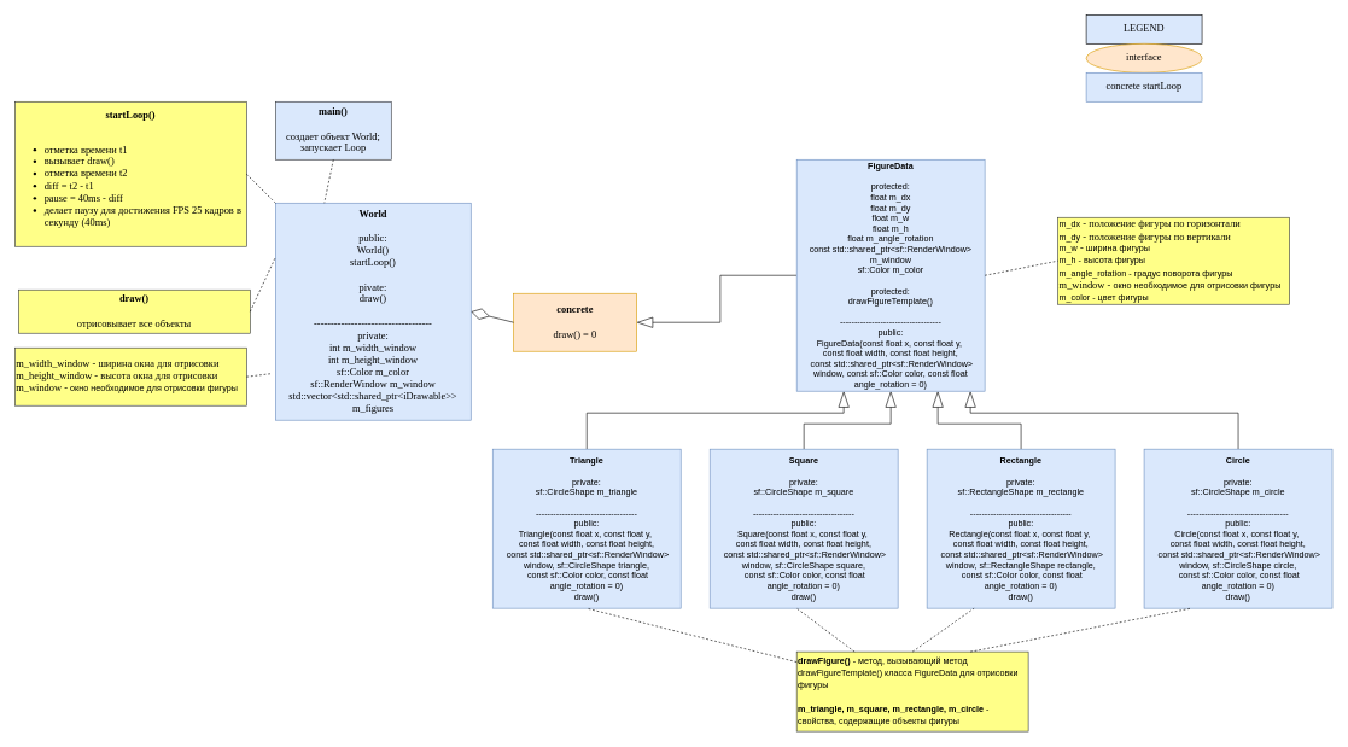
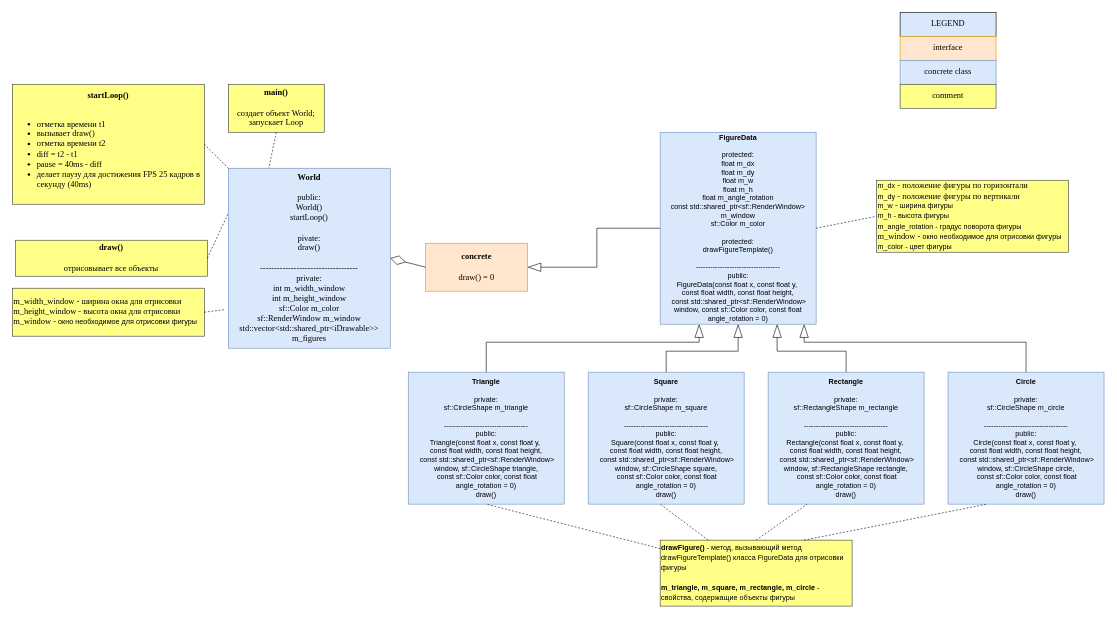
  <mxCell id="0" />
  <mxCell id="1" parent="0" />
  <mxCell id="2" value="&lt;font face=&quot;Times New Roman&quot; style=&quot;font-size: 14px;&quot;&gt;&lt;b&gt;concrete&lt;/b&gt;&lt;br&gt;&lt;br&gt;draw() = 0&lt;/font&gt;" style="rounded=0;whiteSpace=wrap;html=1;fillColor=#ffe6cc;strokeColor=#d79b00;" parent="1" vertex="1"><mxGeometry x="709" y="405" width="170" height="80" as="geometry" /></mxCell>
  <mxCell id="3" value="&lt;b&gt;World&lt;/b&gt;&lt;br&gt;&lt;br&gt;public:&lt;br&gt;World()&lt;br&gt;startLoop()&lt;br&gt;&lt;br&gt;pivate:&lt;br&gt;draw()&lt;br&gt;&lt;br&gt;-----------------------------------&lt;br&gt;private:&lt;br&gt;int m_width_window&lt;br&gt;int m_height_window&lt;br&gt;&lt;span style=&quot;font-size: 14px;&quot;&gt;sf::Color m_color&lt;/span&gt;&lt;br&gt;&lt;span style=&quot;font-size: 14px;&quot;&gt;sf::RenderWindow m_window&lt;/span&gt;&lt;br&gt;&lt;span style=&quot;font-size: 14px;&quot;&gt;std::vector&amp;lt;std::shared_ptr&amp;lt;iDrawable&amp;gt;&amp;gt; m_figures&lt;/span&gt;" style="rounded=0;whiteSpace=wrap;html=1;fontFamily=Times New Roman;fontSize=14;fillColor=#dae8fc;strokeColor=#6c8ebf;" parent="1" vertex="1"><mxGeometry y="280" width="270" height="300" as="geometry" x="380" /></mxCell>
  <mxCell id="4" value="" style="endArrow=diamondThin;endFill=0;endSize=24;html=1;rounded=0;fontFamily=Times New Roman;fontSize=14;exitX=0;exitY=0.5;exitDx=0;exitDy=0;entryX=1;entryY=0.5;entryDx=0;entryDy=0;" parent="1" source="2" edge="1" target="3"><mxGeometry width="160" relative="1" as="geometry"><mxPoint x="670" y="380" as="sourcePoint" /><mxPoint x="620" y="440" as="targetPoint" /></mxGeometry></mxCell>
  <mxCell id="5" value="&lt;b&gt;startLoop()&lt;/b&gt;&lt;br&gt;&lt;br&gt;&lt;ul&gt;&lt;li style=&quot;text-align: left;&quot;&gt;отметка времени t1&lt;/li&gt;&lt;li style=&quot;text-align: left;&quot;&gt;вызывает draw()&lt;/li&gt;&lt;li style=&quot;text-align: left;&quot;&gt;отметка времени t2&lt;/li&gt;&lt;li style=&quot;text-align: left;&quot;&gt;diff = t2 - t1&lt;/li&gt;&lt;li style=&quot;text-align: left;&quot;&gt;pause = 40ms - diff&lt;/li&gt;&lt;li style=&quot;text-align: left;&quot;&gt;делает паузу для достижения FPS 25 кадров в секунду (40ms)&lt;/li&gt;&lt;/ul&gt;" style="rounded=0;whiteSpace=wrap;html=1;fontFamily=Times New Roman;fontSize=14;fillColor=#ffff88;strokeColor=#36393d;" parent="1" vertex="1"><mxGeometry x="20" y="140" width="320" height="200" as="geometry" /></mxCell>
  <mxCell id="6" value="" style="endArrow=none;dashed=1;html=1;rounded=0;fontFamily=Times New Roman;fontSize=14;exitX=1;exitY=0.5;exitDx=0;exitDy=0;entryX=0;entryY=0;entryDx=0;entryDy=0;" parent="1" source="5" target="3" edge="1"><mxGeometry width="50" height="50" relative="1" as="geometry"><mxPoint x="670" y="490" as="sourcePoint" /><mxPoint x="720" y="440" as="targetPoint" /></mxGeometry></mxCell>
  <mxCell id="7" value="&lt;b&gt;draw()&lt;/b&gt;&lt;br&gt;&lt;br&gt;отрисовывает все объекты" style="rounded=0;whiteSpace=wrap;html=1;fontFamily=Times New Roman;fontSize=14;fillColor=#ffff88;strokeColor=#36393d;" parent="1" vertex="1"><mxGeometry x="25" y="400" width="320" height="60" as="geometry" /></mxCell>
  <mxCell id="8" value="" style="endArrow=none;dashed=1;html=1;rounded=0;fontFamily=Times New Roman;fontSize=14;exitX=1;exitY=0.5;exitDx=0;exitDy=0;entryX=0;entryY=0.25;entryDx=0;entryDy=0;" parent="1" source="7" target="3" edge="1"><mxGeometry width="50" height="50" relative="1" as="geometry"><mxPoint x="670" y="370" as="sourcePoint" /><mxPoint x="720" y="320" as="targetPoint" /></mxGeometry></mxCell>
- <mxCell id="9" value="&lt;b&gt;main()&lt;/b&gt;&lt;br&gt;&lt;br&gt;создает объект World;&lt;br&gt;запускает Loop" style="rounded=0;whiteSpace=wrap;html=1;fontFamily=Times New Roman;fontSize=14;fillColor=#dae8fc;strokeColor=#36393d;" parent="1" vertex="1"><mxGeometry y="140" width="160" height="80" as="geometry" x="380" /></mxCell>
+ <mxCell id="9" value="&lt;b&gt;main()&lt;/b&gt;&lt;br&gt;&lt;br&gt;создает объект World;&lt;br&gt;запускает Loop" style="rounded=0;whiteSpace=wrap;html=1;fontFamily=Times New Roman;fontSize=14;fillColor=#ffff88;strokeColor=#36393d;" parent="1" vertex="1"><mxGeometry y="140" width="160" height="80" as="geometry" x="380" /></mxCell>
  <mxCell id="10" value="" style="endArrow=none;dashed=1;html=1;rounded=0;fontFamily=Times New Roman;fontSize=14;exitX=0.5;exitY=1;exitDx=0;exitDy=0;entryX=0.25;entryY=0;entryDx=0;entryDy=0;" parent="1" source="9" target="3" edge="1"><mxGeometry width="50" height="50" relative="1" as="geometry"><mxPoint x="670" y="340" as="sourcePoint" /><mxPoint x="720" y="290" as="targetPoint" /></mxGeometry></mxCell>
  <mxCell id="11" value="LEGEND" style="rounded=0;whiteSpace=wrap;html=1;fontFamily=Times New Roman;fontSize=14;fillColor=#dae8fc;" parent="1" vertex="1"><mxGeometry x="1500" y="20" width="160" height="40" as="geometry" /></mxCell>
- <mxCell id="12" value="interface" style="ellipse;whiteSpace=wrap;html=1;fontFamily=Times New Roman;fontSize=14;fillColor=#ffe6cc;strokeColor=#d79b00;" parent="1" vertex="1"><mxGeometry x="1500" y="60" width="160" height="40" as="geometry" /></mxCell>
- <mxCell id="13" value="concrete startLoop" style="rounded=0;whiteSpace=wrap;html=1;fontFamily=Times New Roman;fontSize=14;fillColor=#dae8fc;strokeColor=#6c8ebf;" parent="1" vertex="1"><mxGeometry x="1500" y="100" width="160" height="40" as="geometry" /></mxCell>
+ <mxCell id="12" value="interface" style="rounded=0;whiteSpace=wrap;html=1;fontFamily=Times New Roman;fontSize=14;fillColor=#ffe6cc;strokeColor=#d79b00;" parent="1" vertex="1"><mxGeometry x="1500" y="60" width="160" height="40" as="geometry" /></mxCell>
+ <mxCell id="13" value="concrete class" style="rounded=0;whiteSpace=wrap;html=1;fontFamily=Times New Roman;fontSize=14;fillColor=#dae8fc;strokeColor=#6c8ebf;" parent="1" vertex="1"><mxGeometry x="1500" y="100" width="160" height="40" as="geometry" /></mxCell>
+ <mxCell id="14" value="comment" style="rounded=0;whiteSpace=wrap;html=1;fontFamily=Times New Roman;fontSize=14;fillColor=#ffff88;strokeColor=#36393d;" parent="1" vertex="1"><mxGeometry x="1500" y="140" width="160" height="40" as="geometry" /></mxCell>
  <mxCell id="15" style="edgeStyle=orthogonalEdgeStyle;rounded=0;jumpStyle=none;jumpSize=6;orthogonalLoop=1;jettySize=auto;html=1;entryX=0.25;entryY=1;entryDx=0;entryDy=0;strokeWidth=1;endArrow=blockThin;endFill=0;endSize=20;" edge="1" parent="1" source="16" target="28"><mxGeometry relative="1" as="geometry"><Array as="points"><mxPoint x="810" y="570" /><mxPoint x="1165" y="570" /></Array></mxGeometry></mxCell>
  <mxCell id="16" value="&lt;b&gt;Triangle&lt;/b&gt;&lt;br&gt;&lt;br&gt;private:&lt;br&gt;sf::CircleShape m_triangle&lt;br&gt;&lt;br&gt;-----------------------------------&lt;br&gt;public:&lt;br&gt;Triangle(const float x, const float y,&amp;nbsp;&lt;br&gt;const float width, const float height,&lt;br&gt;&amp;nbsp;const std::shared_ptr&amp;lt;sf::RenderWindow&amp;gt; window, sf::CircleShape triangle,&lt;br&gt;&amp;nbsp;const sf::Color color, const float angle_rotation&amp;nbsp;= 0)&lt;br&gt;draw()" style="rounded=0;whiteSpace=wrap;html=1;fillColor=#dae8fc;strokeColor=#6c8ebf;" parent="1" vertex="1"><mxGeometry x="680" y="620" width="260" height="220" as="geometry" /></mxCell>
  <mxCell id="17" style="edgeStyle=orthogonalEdgeStyle;rounded=0;jumpStyle=none;jumpSize=6;orthogonalLoop=1;jettySize=auto;html=1;strokeWidth=1;endArrow=blockThin;endFill=0;endSize=20;" edge="1" parent="1" source="18" target="28"><mxGeometry relative="1" as="geometry" /></mxCell>
  <mxCell id="18" value="&lt;b&gt;Square&lt;/b&gt;&lt;br&gt;&lt;br&gt;private:&lt;br&gt;sf::CircleShape m_square&lt;br&gt;&lt;br&gt;-----------------------------------&lt;br&gt;public:&lt;br&gt;Square(const float x, const float y,&amp;nbsp;&lt;br&gt;const float width, const float height,&lt;br&gt;&amp;nbsp;const std::shared_ptr&amp;lt;sf::RenderWindow&amp;gt; window, sf::CircleShape square,&lt;br&gt;&amp;nbsp;const sf::Color color, const float angle_rotation&amp;nbsp;= 0)&lt;br&gt;draw()" style="rounded=0;whiteSpace=wrap;html=1;fillColor=#dae8fc;strokeColor=#6c8ebf;" parent="1" vertex="1"><mxGeometry x="980" y="620" width="260" height="220" as="geometry" /></mxCell>
  <mxCell id="19" style="edgeStyle=orthogonalEdgeStyle;rounded=0;jumpStyle=none;jumpSize=6;orthogonalLoop=1;jettySize=auto;html=1;entryX=0.75;entryY=1;entryDx=0;entryDy=0;strokeWidth=1;endArrow=blockThin;endFill=0;endSize=20;" edge="1" parent="1" source="20" target="28"><mxGeometry relative="1" as="geometry" /></mxCell>
  <mxCell id="20" value="&lt;b&gt;Rectangle&lt;/b&gt;&lt;br&gt;&lt;br&gt;private:&lt;br&gt;sf::RectangleShape m_rectangle&lt;br&gt;&lt;br&gt;-----------------------------------&lt;br&gt;public:&lt;br&gt;Rectangle(const float x, const float y,&amp;nbsp;&lt;br&gt;const float width, const float height,&lt;br&gt;&amp;nbsp;const std::shared_ptr&amp;lt;sf::RenderWindow&amp;gt; window, sf::RectangleShape rectangle,&lt;br&gt;&amp;nbsp;const sf::Color color, const float angle_rotation&amp;nbsp;= 0)&lt;br&gt;draw()" style="rounded=0;whiteSpace=wrap;html=1;fillColor=#dae8fc;strokeColor=#6c8ebf;" parent="1" vertex="1"><mxGeometry x="1280" y="620" width="260" height="220" as="geometry" /></mxCell>
  <mxCell id="21" style="edgeStyle=orthogonalEdgeStyle;rounded=0;jumpStyle=none;jumpSize=6;orthogonalLoop=1;jettySize=auto;html=1;entryX=0.923;entryY=1;entryDx=0;entryDy=0;entryPerimeter=0;strokeWidth=1;endArrow=blockThin;endFill=0;endSize=20;exitX=0.5;exitY=0;exitDx=0;exitDy=0;" edge="1" parent="1" source="22" target="28"><mxGeometry relative="1" as="geometry"><Array as="points"><mxPoint x="1710" y="570" /><mxPoint x="1340" y="570" /></Array></mxGeometry></mxCell>
  <mxCell id="22" value="&lt;b&gt;Circle&lt;/b&gt;&lt;br&gt;&lt;br&gt;private:&lt;br&gt;sf::CircleShape m_circle&lt;br&gt;&lt;br&gt;-----------------------------------&lt;br&gt;public:&lt;br&gt;Circle(const float x, const float y,&amp;nbsp;&lt;br&gt;const float width, const float height,&lt;br&gt;&amp;nbsp;const std::shared_ptr&amp;lt;sf::RenderWindow&amp;gt; window, sf::CircleShape circle,&lt;br&gt;&amp;nbsp;const sf::Color color, const float angle_rotation&amp;nbsp;= 0)&lt;br&gt;draw()" style="rounded=0;whiteSpace=wrap;html=1;fillColor=#dae8fc;strokeColor=#6c8ebf;" parent="1" vertex="1"><mxGeometry x="1580" y="620" width="260" height="220" as="geometry" /></mxCell>
  <mxCell id="23" value="&lt;div style=&quot;&quot;&gt;&lt;span style=&quot;font-family: Helvetica; font-size: 12px;&quot;&gt;&lt;b&gt;drawFigure()&lt;/b&gt; - метод, вызывающий метод&amp;nbsp;&lt;/span&gt;&lt;br&gt;&lt;/div&gt;&lt;span style=&quot;font-family: Helvetica; font-size: 12px;&quot;&gt;drawFigureTemplate() класса FigureData для отрисовки фигуры&lt;br&gt;&lt;br&gt;&lt;/span&gt;&lt;b&gt;&lt;span style=&quot;font-family: Helvetica; font-size: 12px; text-align: center;&quot;&gt;m_triangle,&amp;nbsp;&lt;/span&gt;&lt;span style=&quot;font-family: Helvetica; font-size: 12px; text-align: center;&quot;&gt;m_square,&amp;nbsp;&lt;/span&gt;&lt;span style=&quot;font-family: Helvetica; font-size: 12px; text-align: center;&quot;&gt;m_rectangle,&amp;nbsp;&lt;/span&gt;&lt;/b&gt;&lt;span style=&quot;font-family: Helvetica; font-size: 12px; text-align: center;&quot;&gt;&lt;b&gt;m_circle&lt;/b&gt; - свойства, содержащие объекты фигуры&lt;/span&gt;&lt;span style=&quot;font-family: Helvetica; font-size: 12px;&quot;&gt;&lt;br&gt;&lt;/span&gt;" style="rounded=0;whiteSpace=wrap;html=1;fontFamily=Times New Roman;fontSize=14;fillColor=#ffff88;strokeColor=#36393d;align=left;" parent="1" vertex="1"><mxGeometry x="1100" y="900" width="320" height="110" as="geometry" /></mxCell>
  <mxCell id="24" value="" style="endArrow=none;dashed=1;html=1;rounded=0;entryX=0.5;entryY=1;entryDx=0;entryDy=0;" parent="1" source="23" target="16" edge="1"><mxGeometry width="50" height="50" relative="1" as="geometry"><mxPoint x="700" y="800" as="sourcePoint" /><mxPoint x="750" y="750" as="targetPoint" /></mxGeometry></mxCell>
  <mxCell id="25" value="m_width_window - ширина окна для отрисовки&lt;br&gt;m_height_window - высота окна для отрисовки&lt;br&gt;&lt;div style=&quot;&quot;&gt;&lt;span style=&quot;background-color: initial;&quot;&gt;m_window -&amp;nbsp;&lt;/span&gt;&lt;span style=&quot;background-color: initial; font-family: Helvetica; font-size: 12px;&quot;&gt;окно необходимое для отрисовки фигуры&lt;/span&gt;&lt;/div&gt;" style="rounded=0;whiteSpace=wrap;html=1;fontFamily=Times New Roman;fontSize=14;fillColor=#ffff88;strokeColor=#36393d;align=left;" parent="1" vertex="1"><mxGeometry x="20" y="480" width="320" height="80" as="geometry" /></mxCell>
  <mxCell id="26" value="" style="endArrow=none;dashed=1;html=1;rounded=0;fontFamily=Times New Roman;fontSize=14;exitX=1;exitY=0.5;exitDx=0;exitDy=0;entryX=-0.023;entryY=0.786;entryDx=0;entryDy=0;entryPerimeter=0;" parent="1" source="25" target="3" edge="1"><mxGeometry width="50" height="50" relative="1" as="geometry"><mxPoint x="350" y="420" as="sourcePoint" /><mxPoint x="420" y="380" as="targetPoint" /></mxGeometry></mxCell>
  <mxCell id="27" style="edgeStyle=orthogonalEdgeStyle;rounded=0;orthogonalLoop=1;jettySize=auto;html=1;jumpSize=6;jumpStyle=none;strokeWidth=1;endArrow=blockThin;endFill=0;endSize=20;" edge="1" parent="1" source="28" target="2"><mxGeometry relative="1" as="geometry" /></mxCell>
  <mxCell id="28" value="&lt;b&gt;FigureData&lt;/b&gt;&lt;br&gt;&lt;br&gt;protected:&lt;br&gt;float m_dx&lt;br&gt;float m_dy&lt;br&gt;float m_w&lt;br&gt;float m_h&lt;br&gt;float m_angle_rotation&lt;br&gt;const&amp;nbsp;std::shared_ptr&amp;lt;sf::RenderWindow&amp;gt; m_window&lt;br&gt;sf::Color m_color&lt;br&gt;&lt;br&gt;protected:&lt;br&gt;drawFigureTemplate()&lt;br&gt;&lt;br&gt;-----------------------------------&lt;br&gt;public:&lt;br&gt;FigureData(const float x, const float y,&amp;nbsp;&lt;br&gt;const float width, const float height,&lt;br&gt;&amp;nbsp;const std::shared_ptr&amp;lt;sf::RenderWindow&amp;gt; window, const sf::Color color, const float angle_rotation&amp;nbsp;= 0)" style="rounded=0;whiteSpace=wrap;html=1;fillColor=#dae8fc;strokeColor=#6c8ebf;" vertex="1" parent="1"><mxGeometry x="1100" y="220" width="260" height="320" as="geometry" /></mxCell>
  <mxCell id="29" value="" style="endArrow=none;dashed=1;html=1;rounded=0;entryX=0.25;entryY=1;entryDx=0;entryDy=0;exitX=0.5;exitY=0;exitDx=0;exitDy=0;" edge="1" parent="1" source="23" target="20"><mxGeometry width="50" height="50" relative="1" as="geometry"><mxPoint x="1110" y="943.444" as="sourcePoint" /><mxPoint x="820" y="850" as="targetPoint" /></mxGeometry></mxCell>
  <mxCell id="30" value="" style="endArrow=none;dashed=1;html=1;rounded=0;entryX=0.25;entryY=1;entryDx=0;entryDy=0;exitX=0.75;exitY=0;exitDx=0;exitDy=0;" edge="1" parent="1" source="23" target="22"><mxGeometry width="50" height="50" relative="1" as="geometry"><mxPoint x="1120" y="953.444" as="sourcePoint" /><mxPoint x="830" y="860" as="targetPoint" /></mxGeometry></mxCell>
  <mxCell id="31" value="" style="endArrow=none;dashed=1;html=1;rounded=0;entryX=0.5;entryY=1;entryDx=0;entryDy=0;exitX=0.25;exitY=0;exitDx=0;exitDy=0;" edge="1" parent="1" source="23"><mxGeometry width="50" height="50" relative="1" as="geometry"><mxPoint x="1390" y="933.444" as="sourcePoint" /><mxPoint x="1100" y="840" as="targetPoint" /></mxGeometry></mxCell>
  <mxCell id="32" value="&lt;span style=&quot;font-family: Helvetica; font-size: 12px; text-align: center;&quot;&gt;m_dx&lt;/span&gt;&amp;nbsp;- положение фигуры по горизонтали&lt;br&gt;&lt;span style=&quot;font-family: Helvetica; font-size: 12px; text-align: center;&quot;&gt;m_dy&lt;/span&gt;&amp;nbsp;- положение фигуры по вертикали&lt;br&gt;&lt;span style=&quot;font-family: Helvetica; font-size: 12px; text-align: center;&quot;&gt;m_w&lt;/span&gt;&lt;span style=&quot;background-color: initial;&quot;&gt;&amp;nbsp;-&amp;nbsp;&lt;/span&gt;&lt;span style=&quot;background-color: initial; font-family: Helvetica; font-size: 12px;&quot;&gt;ширина фигуры&lt;br&gt;&lt;/span&gt;&lt;span style=&quot;font-family: Helvetica; font-size: 12px; text-align: center;&quot;&gt;m_h - высота фигуры&lt;br&gt;&lt;/span&gt;&lt;span style=&quot;font-family: Helvetica; font-size: 12px; text-align: center;&quot;&gt;m_angle_rotation - градус поворота фигуры&lt;br&gt;&lt;/span&gt;&lt;span style=&quot;background-color: initial;&quot;&gt;m_window -&amp;nbsp;&lt;/span&gt;&lt;span style=&quot;background-color: initial; font-family: Helvetica; font-size: 12px;&quot;&gt;окно необходимое для отрисовки фигуры&lt;br&gt;&lt;/span&gt;&lt;span style=&quot;font-family: Helvetica; font-size: 12px; text-align: center;&quot;&gt;m_color - цвет фигуры&lt;/span&gt;&lt;span style=&quot;font-family: Helvetica; font-size: 12px; text-align: center;&quot;&gt;&lt;br&gt;&lt;/span&gt;" style="rounded=0;whiteSpace=wrap;html=1;fontFamily=Times New Roman;fontSize=14;fillColor=#ffff88;strokeColor=#36393d;align=left;" vertex="1" parent="1"><mxGeometry x="1461" y="300" width="320" height="120" as="geometry" /></mxCell>
  <mxCell id="33" value="" style="endArrow=none;dashed=1;html=1;rounded=0;strokeWidth=1;endSize=20;jumpStyle=none;jumpSize=6;entryX=0;entryY=0.5;entryDx=0;entryDy=0;exitX=1;exitY=0.5;exitDx=0;exitDy=0;" edge="1" parent="1" source="28" target="32"><mxGeometry width="50" height="50" relative="1" as="geometry"><mxPoint x="1120" y="500" as="sourcePoint" /><mxPoint x="1170" y="450" as="targetPoint" /></mxGeometry></mxCell>
